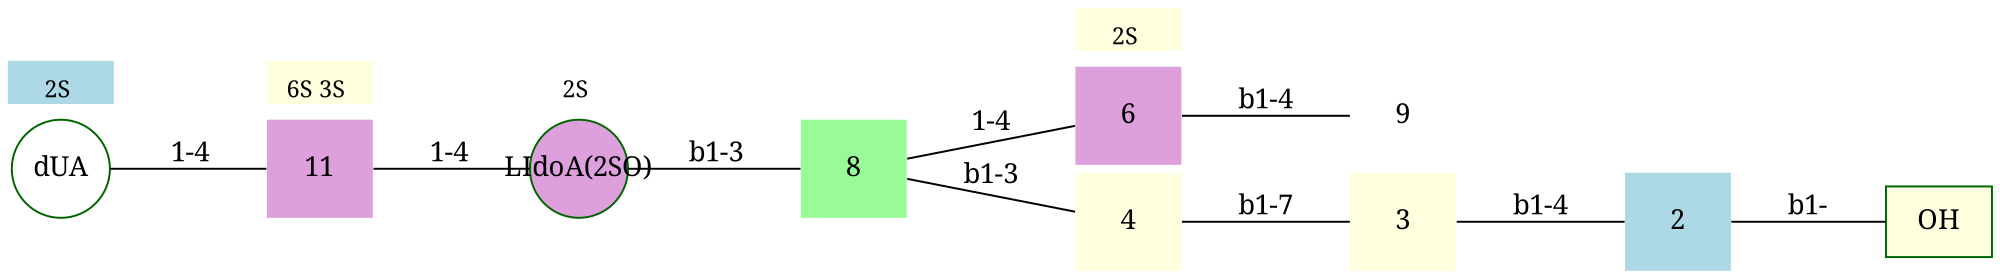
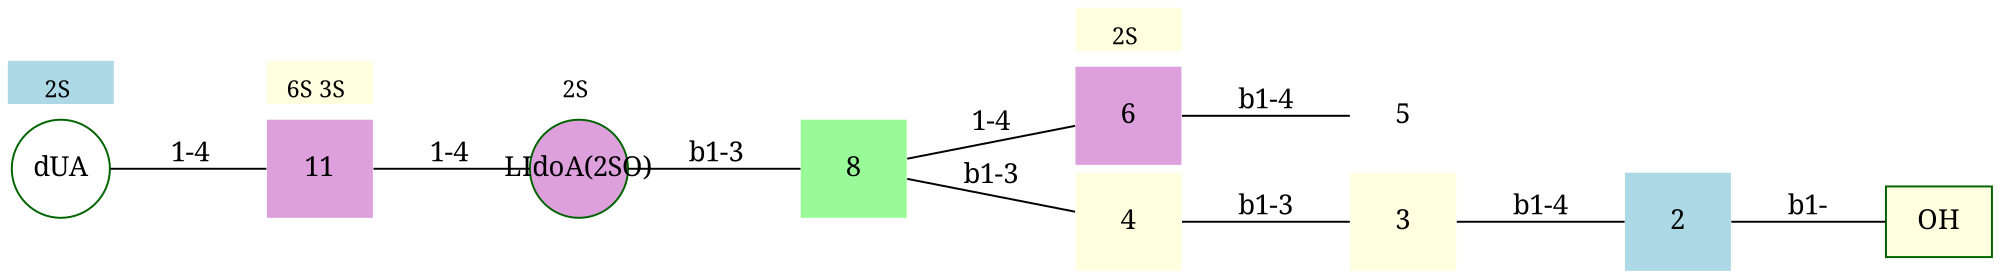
  graph {
    fontname="Noto Serif"
    forcelabels=true
    nodesep=0.05
    rankdir=LR
    ranksep=0.8
    splines=false
    node [color=darkgreen fillcolor=lightyellow fixedsize=true fontname="Noto Serif" forcelabels=true labelfontsize=12 scale=true shape=none style=filled]
    edge [fontname="Noto Serif" labelangle=320.0 labeldistance=1.2 labelfontsize=12]
    6 [fillcolor=plum height=0.7]
    n2 [color=blue fontsize=12 height=0.3 label="2S " labelloc=b shape=plaintext]
    n3 [fillcolor=plum height=0.7 label="LIdoA(2SO)" shape=circle]
    n4 [color=blue fillcolor=white fontsize=12 height=0.3 label="2S " labelloc=b shape=plaintext]
    11 [fillcolor=plum height=0.7]
    n6 [color=blue fontsize=12 height=0.3 label="6S 3S " labelloc=b shape=plaintext]
    n7 [fillcolor=white height=0.7 label=dUA shape=circle]
    n8 [fillcolor=lightblue fontsize=12 height=0.3 label="2S " labelloc=b shape=plaintext]
-   5 [color=blue fillcolor=white height=0.7 label=9]
+   5 [color=blue fillcolor=white height=0.7]
    8 [color=blue fillcolor=palegreen height=0.7]
    n11 [label=OH shape=box]
    2 [color=blue fillcolor=lightblue height=0.7]
    3 [color=blue height=0.7]
    4 [height=0.7]
    subgraph sub_1 {
      rank=same
      6
      n2
    }
    subgraph sub_2 {
      nodesep=0.2
      6
      n2
    }
    subgraph sub_3 {
      rank=same
      n3
      n4
    }
    subgraph sub_4 {
      nodesep=0.2
      n3
      n4
    }
    subgraph sub_5 {
      rank=same
      11
      n6
    }
    subgraph sub_6 {
      nodesep=0.2
      11
      n6
    }
    subgraph sub_7 {
      rank=same
      n7
      n8
    }
    subgraph sub_8 {
      nodesep=0.2
      n7
      n8
    }
    6 -- 5 [label="b1-4"]
    n2 -- 6 [style=invis]
    n3 -- 8 [label="b1-3"]
    n4 -- n3 [style=invis]
    11 -- n3 [label="1-4"]
    n6 -- 11 [style=invis]
    n7 -- 11 [label="1-4"]
    n8 -- n7 [style=invis]
    8 -- 6 [label="1-4"]
    8 -- 4 [label="b1-3"]
    2 -- n11 [label="b1-"]
    3 -- 2 [label="b1-4"]
-   4 -- 3 [label="b1-7"]
+   4 -- 3 [label="b1-3"]
  }
